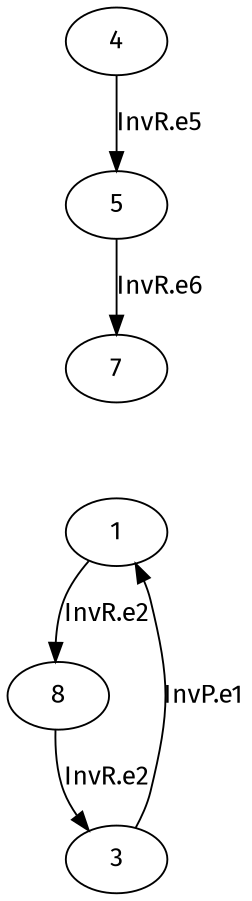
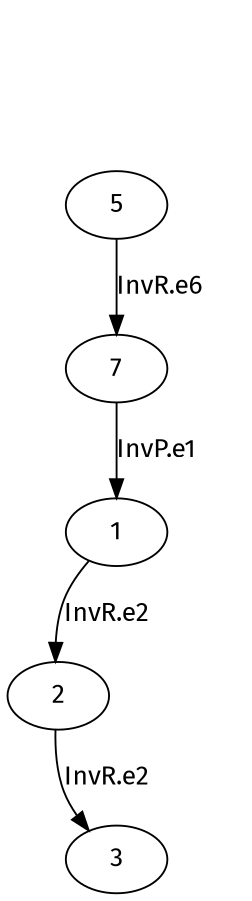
  digraph {
    fontname="Fira Sans"
    node [fontname="Fira Sans"]
    edge [fontname="Fira Sans"]
    n1 [label=7]
    1
-   2 [label=8]
+   2
    3
-   4
    5
-   3 -> 1 [label="InvP.e1"]
+   n1 -> 1 [label="InvP.e1"]
    1 -> 2 [label="InvR.e2"]
    2 -> 3 [label="InvR.e2"]
-   4 -> 5 [label="InvR.e5"]
    5 -> n1 [label="InvR.e6"]
  }
